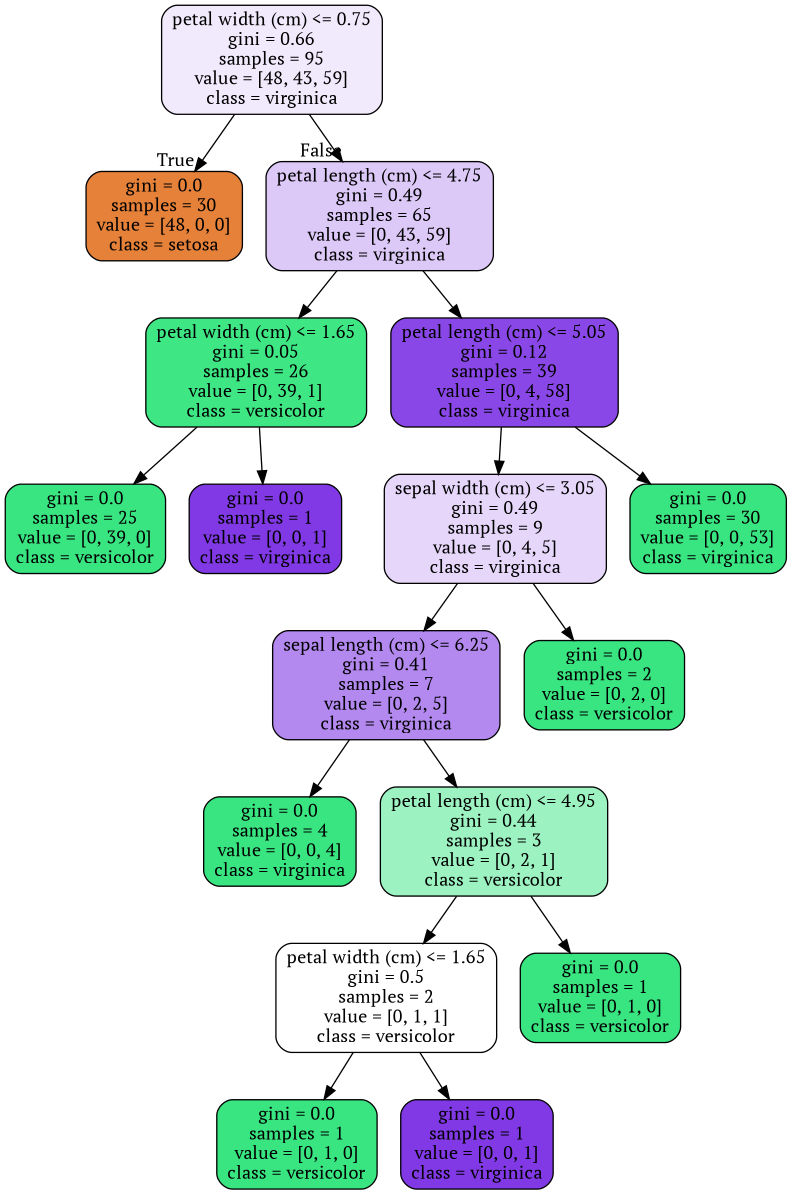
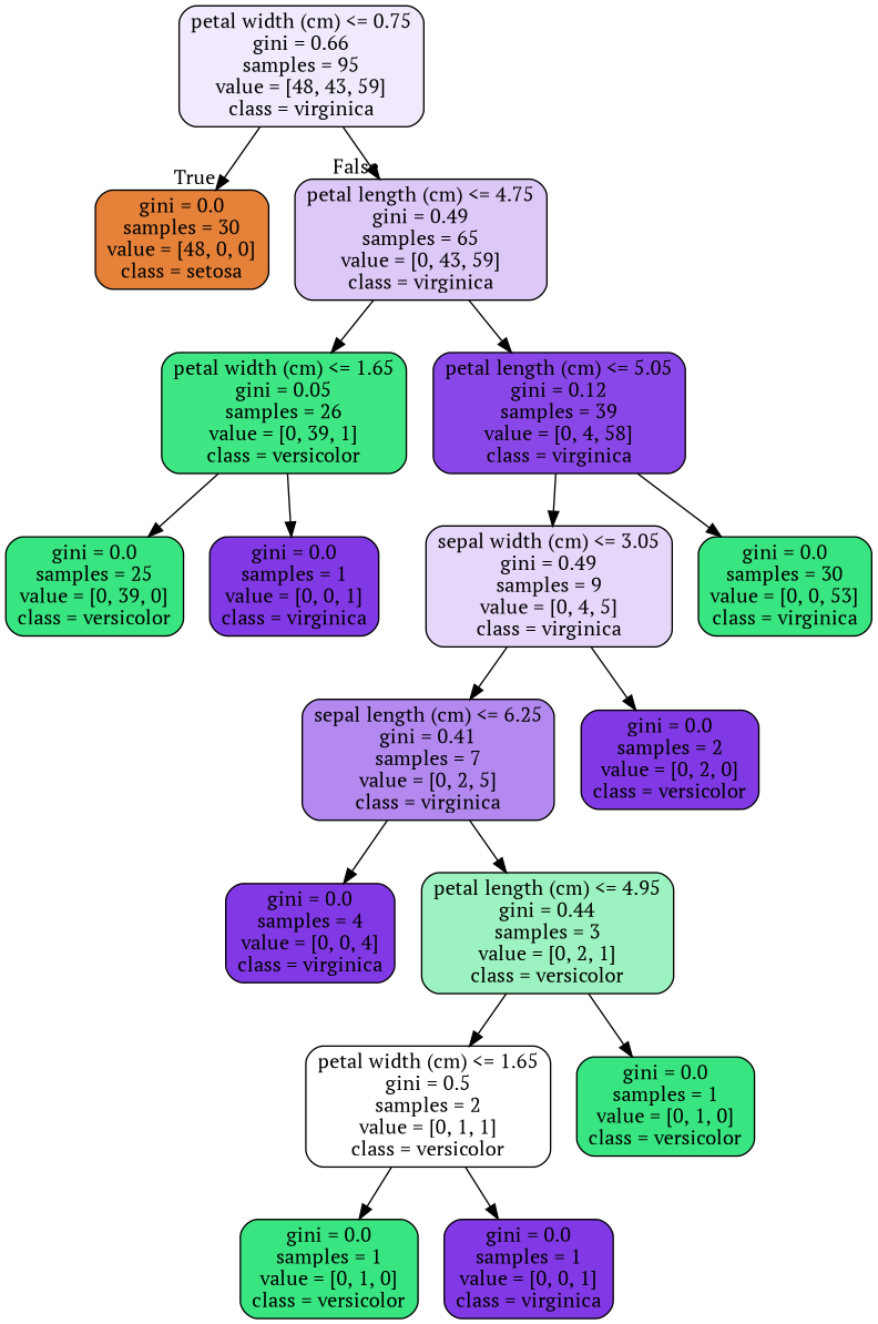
  digraph {
    fontname="PT Serif"
    node [color=black fillcolor="#39e581" fontname="PT Serif" shape=box style="filled, rounded"]
    edge [fontname="PT Serif"]
    n1 [fillcolor="#f1eafc" label="petal width (cm) <= 0.75\ngini = 0.66\nsamples = 95\nvalue = [48, 43, 59]\nclass = virginica"]
    n2 [fillcolor="#e58139" label="gini = 0.0\nsamples = 30\nvalue = [48, 0, 0]\nclass = setosa"]
    n3 [fillcolor="#ddc9f8" label="petal length (cm) <= 4.75\ngini = 0.49\nsamples = 65\nvalue = [0, 43, 59]\nclass = virginica"]
    n4 [fillcolor="#3ee684" label="petal width (cm) <= 1.65\ngini = 0.05\nsamples = 26\nvalue = [0, 39, 1]\nclass = versicolor"]
    n5 [fillcolor="#8a47e7" label="petal length (cm) <= 5.05\ngini = 0.12\nsamples = 39\nvalue = [0, 4, 58]\nclass = virginica"]
    n6 [label="gini = 0.0\nsamples = 25\nvalue = [0, 39, 0]\nclass = versicolor"]
    n7 [fillcolor="#8139e5" label="gini = 0.0\nsamples = 1\nvalue = [0, 0, 1]\nclass = virginica"]
    n8 [fillcolor="#e6d7fa" label="sepal width (cm) <= 3.05\ngini = 0.49\nsamples = 9\nvalue = [0, 4, 5]\nclass = virginica"]
    n9 [label="gini = 0.0\nsamples = 30\nvalue = [0, 0, 53]\nclass = virginica"]
    n10 [fillcolor="#b388ef" label="sepal length (cm) <= 6.25\ngini = 0.41\nsamples = 7\nvalue = [0, 2, 5]\nclass = virginica"]
-   n11 [label="gini = 0.0\nsamples = 2\nvalue = [0, 2, 0]\nclass = versicolor"]
-   n12 [label="gini = 0.0\nsamples = 4\nvalue = [0, 0, 4]\nclass = virginica"]
+   n11 [fillcolor="#8139e5" label="gini = 0.0\nsamples = 2\nvalue = [0, 2, 0]\nclass = versicolor"]
+   n12 [fillcolor="#8139e5" label="gini = 0.0\nsamples = 4\nvalue = [0, 0, 4]\nclass = virginica"]
    n13 [fillcolor="#9cf2c0" label="petal length (cm) <= 4.95\ngini = 0.44\nsamples = 3\nvalue = [0, 2, 1]\nclass = versicolor"]
    n14 [fillcolor="#ffffff" label="petal width (cm) <= 1.65\ngini = 0.5\nsamples = 2\nvalue = [0, 1, 1]\nclass = versicolor"]
    n15 [label="gini = 0.0\nsamples = 1\nvalue = [0, 1, 0]\nclass = versicolor"]
    n16 [label="gini = 0.0\nsamples = 1\nvalue = [0, 1, 0]\nclass = versicolor"]
    n17 [fillcolor="#8139e5" label="gini = 0.0\nsamples = 1\nvalue = [0, 0, 1]\nclass = virginica"]
    n1 -> n2 [headlabel=True labelangle=45 labeldistance=2.5]
    n1 -> n3 [headlabel=False labelangle=-45 labeldistance=2.5]
    n3 -> n4
    n3 -> n5
    n4 -> n6
    n4 -> n7
    n5 -> n8
    n5 -> n9
    n8 -> n10
    n8 -> n11
    n10 -> n12
    n10 -> n13
    n13 -> n14
    n13 -> n15
    n14 -> n16
    n14 -> n17
  }
